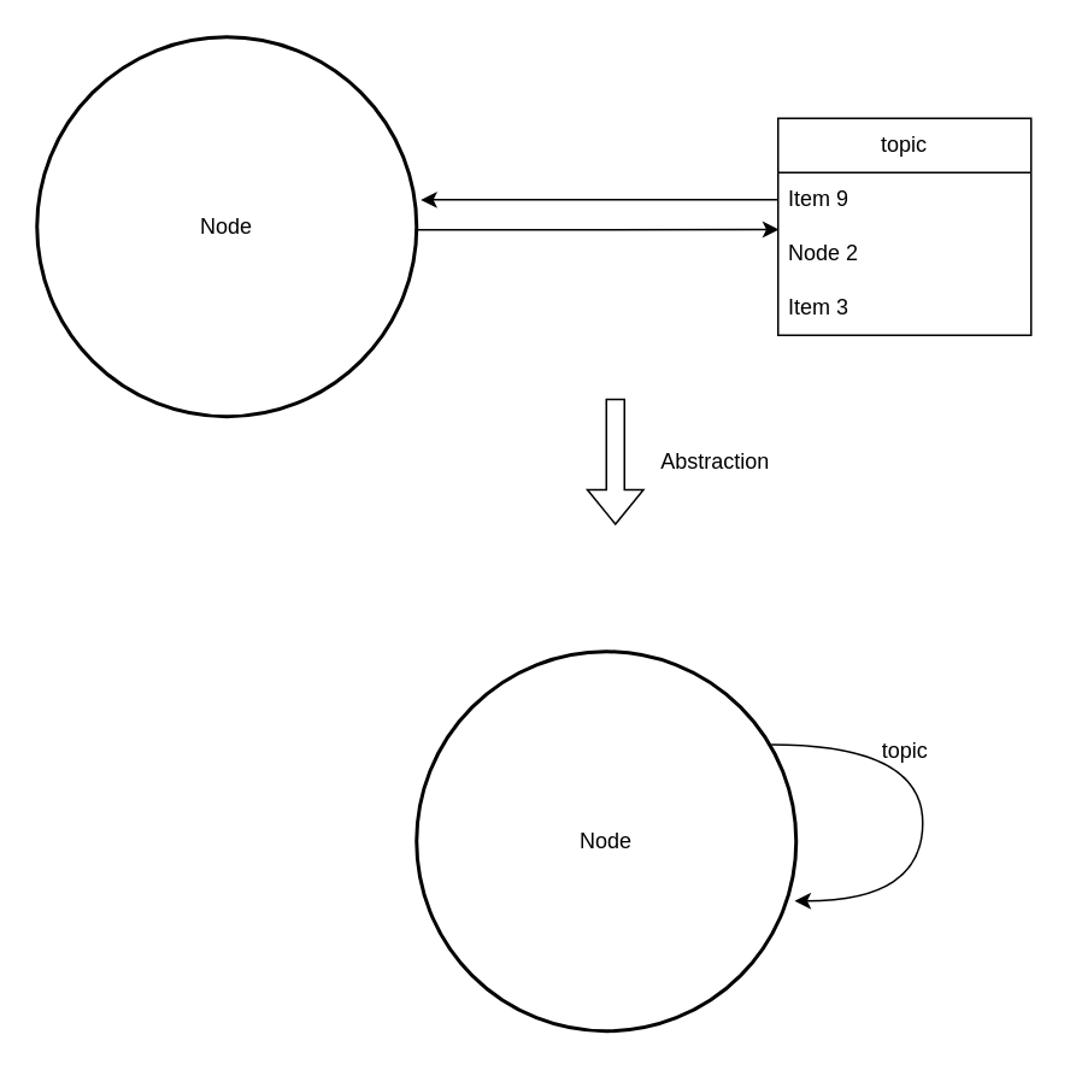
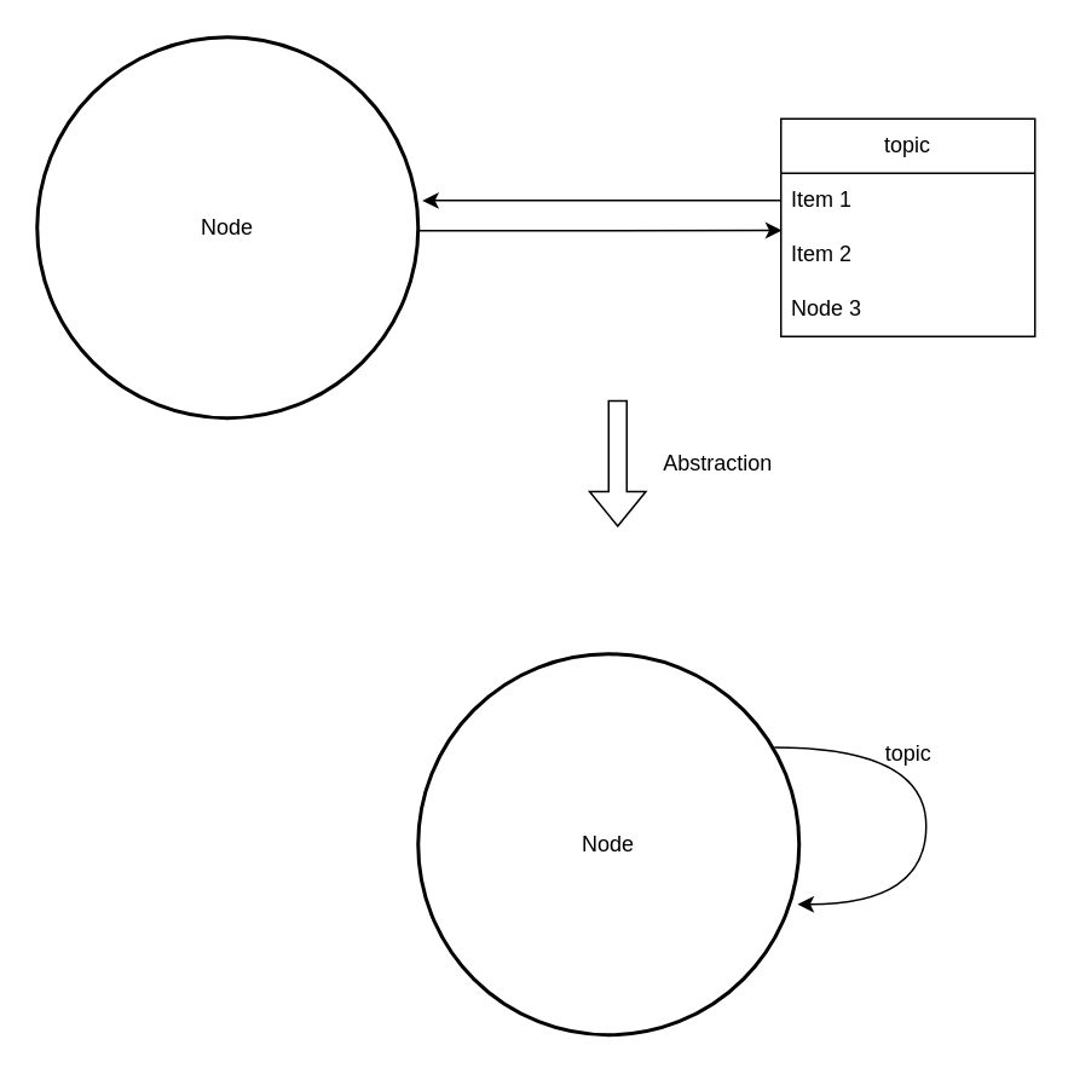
  <mxCell id="0" />
  <mxCell id="1" parent="0" />
  <mxCell id="2" value="Node" style="ellipse;aspect=fixed;strokeWidth=2;whiteSpace=wrap;" parent="1" vertex="1"><mxGeometry x="20" y="20" width="210" height="210" as="geometry" /></mxCell>
  <mxCell id="3" value="topic" style="swimlane;fontStyle=0;childLayout=stackLayout;horizontal=1;startSize=30;horizontalStack=0;resizeParent=1;resizeParentMax=0;resizeLast=0;collapsible=1;marginBottom=0;whiteSpace=wrap;html=1;" vertex="1" parent="1"><mxGeometry x="430" y="65" width="140" height="120" as="geometry" /></mxCell>
- <mxCell id="4" value="Item 9" style="text;strokeColor=none;fillColor=none;align=left;verticalAlign=middle;spacingLeft=4;spacingRight=4;overflow=hidden;points=[[0,0.5],[1,0.5]];portConstraint=eastwest;rotatable=0;whiteSpace=wrap;html=1;" vertex="1" parent="3"><mxGeometry y="30" width="140" height="30" as="geometry" /></mxCell>
- <mxCell id="5" value="Node 2" style="text;strokeColor=none;fillColor=none;align=left;verticalAlign=middle;spacingLeft=4;spacingRight=4;overflow=hidden;points=[[0,0.5],[1,0.5]];portConstraint=eastwest;rotatable=0;whiteSpace=wrap;html=1;" vertex="1" parent="3"><mxGeometry y="60" width="140" height="30" as="geometry" /></mxCell>
- <mxCell id="6" value="Item 3" style="text;strokeColor=none;fillColor=none;align=left;verticalAlign=middle;spacingLeft=4;spacingRight=4;overflow=hidden;points=[[0,0.5],[1,0.5]];portConstraint=eastwest;rotatable=0;whiteSpace=wrap;html=1;" vertex="1" parent="3"><mxGeometry y="90" width="140" height="30" as="geometry" /></mxCell>
+ <mxCell id="4" value="Item 1" style="text;strokeColor=none;fillColor=none;align=left;verticalAlign=middle;spacingLeft=4;spacingRight=4;overflow=hidden;points=[[0,0.5],[1,0.5]];portConstraint=eastwest;rotatable=0;whiteSpace=wrap;html=1;" vertex="1" parent="3"><mxGeometry y="30" width="140" height="30" as="geometry" /></mxCell>
+ <mxCell id="5" value="Item 2" style="text;strokeColor=none;fillColor=none;align=left;verticalAlign=middle;spacingLeft=4;spacingRight=4;overflow=hidden;points=[[0,0.5],[1,0.5]];portConstraint=eastwest;rotatable=0;whiteSpace=wrap;html=1;" vertex="1" parent="3"><mxGeometry y="60" width="140" height="30" as="geometry" /></mxCell>
+ <mxCell id="6" value="Node 3" style="text;strokeColor=none;fillColor=none;align=left;verticalAlign=middle;spacingLeft=4;spacingRight=4;overflow=hidden;points=[[0,0.5],[1,0.5]];portConstraint=eastwest;rotatable=0;whiteSpace=wrap;html=1;" vertex="1" parent="3"><mxGeometry y="90" width="140" height="30" as="geometry" /></mxCell>
  <mxCell id="7" style="edgeStyle=orthogonalEdgeStyle;rounded=0;orthogonalLoop=1;jettySize=auto;html=1;exitX=0;exitY=0.5;exitDx=0;exitDy=0;entryX=1.011;entryY=0.429;entryDx=0;entryDy=0;entryPerimeter=0;" edge="1" parent="1" source="4" target="2"><mxGeometry relative="1" as="geometry" /></mxCell>
  <mxCell id="8" style="edgeStyle=orthogonalEdgeStyle;rounded=0;orthogonalLoop=1;jettySize=auto;html=1;entryX=0.003;entryY=0.05;entryDx=0;entryDy=0;entryPerimeter=0;exitX=1.002;exitY=0.508;exitDx=0;exitDy=0;exitPerimeter=0;" edge="1" parent="1" source="2" target="5"><mxGeometry relative="1" as="geometry" /></mxCell>
  <mxCell id="9" value="" style="shape=flexArrow;endArrow=classic;html=1;rounded=0;" edge="1" parent="1"><mxGeometry width="50" height="50" relative="1" as="geometry"><mxPoint x="340" y="220" as="sourcePoint" /><mxPoint x="340" y="290" as="targetPoint" /></mxGeometry></mxCell>
  <mxCell id="10" value="Abstraction" style="text;html=1;align=center;verticalAlign=middle;resizable=0;points=[];autosize=1;strokeColor=none;fillColor=none;" vertex="1" parent="1"><mxGeometry x="355" y="240" width="80" height="30" as="geometry" /></mxCell>
  <mxCell id="11" value="Node" style="ellipse;aspect=fixed;strokeWidth=2;whiteSpace=wrap;" vertex="1" parent="1"><mxGeometry x="230" y="360" width="210" height="210" as="geometry" /></mxCell>
  <mxCell id="12" style="edgeStyle=orthogonalEdgeStyle;rounded=0;orthogonalLoop=1;jettySize=auto;html=1;curved=1;exitX=0.935;exitY=0.245;exitDx=0;exitDy=0;exitPerimeter=0;entryX=0.996;entryY=0.657;entryDx=0;entryDy=0;entryPerimeter=0;" edge="1" parent="1" source="11" target="11"><mxGeometry relative="1" as="geometry"><Array as="points"><mxPoint x="510" y="412" /><mxPoint x="510" y="498" /></Array></mxGeometry></mxCell>
  <mxCell id="13" value="topic" style="text;html=1;align=center;verticalAlign=middle;resizable=0;points=[];autosize=1;strokeColor=none;fillColor=none;" vertex="1" parent="1"><mxGeometry x="475" y="400" width="50" height="30" as="geometry" /></mxCell>
